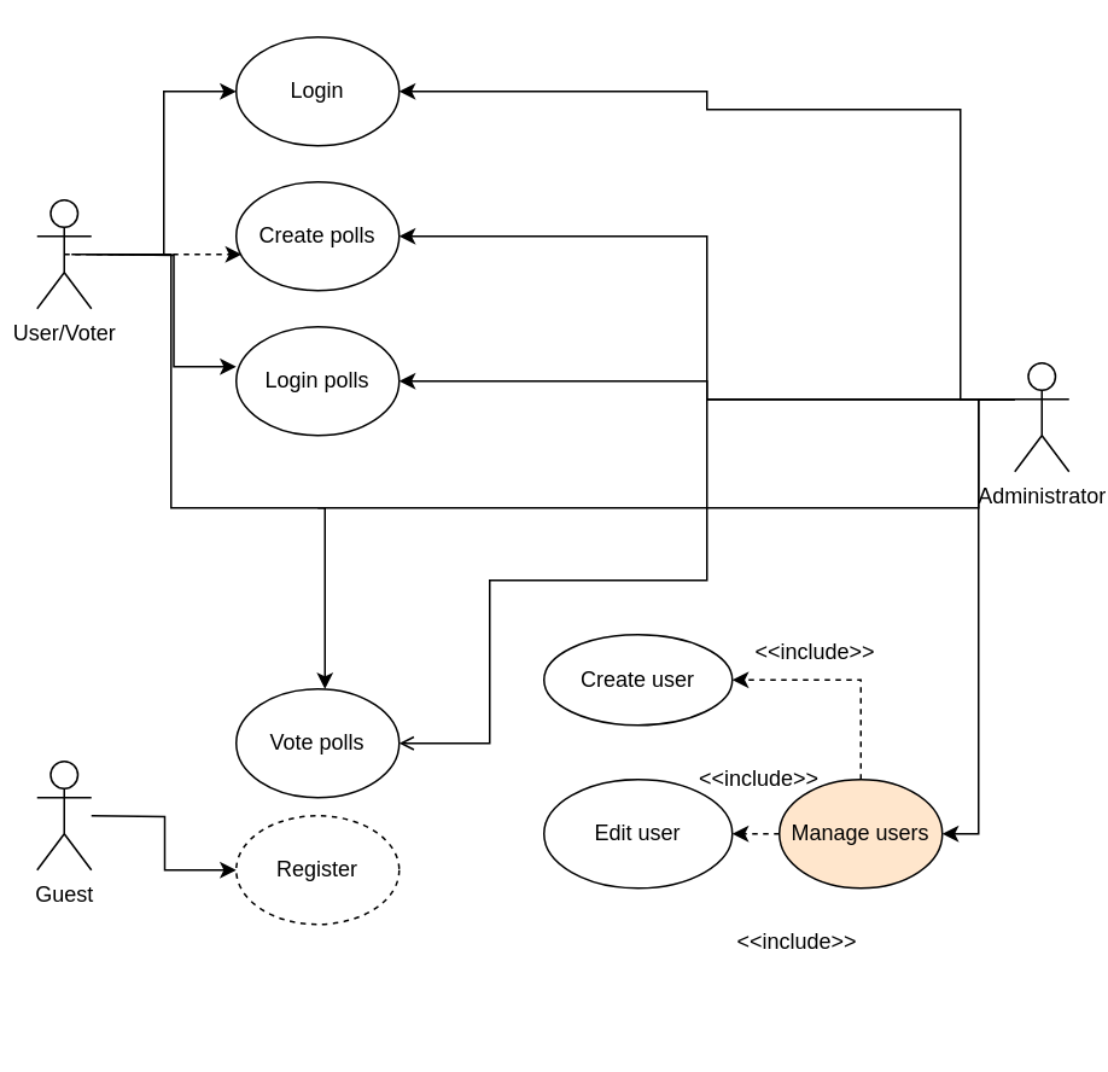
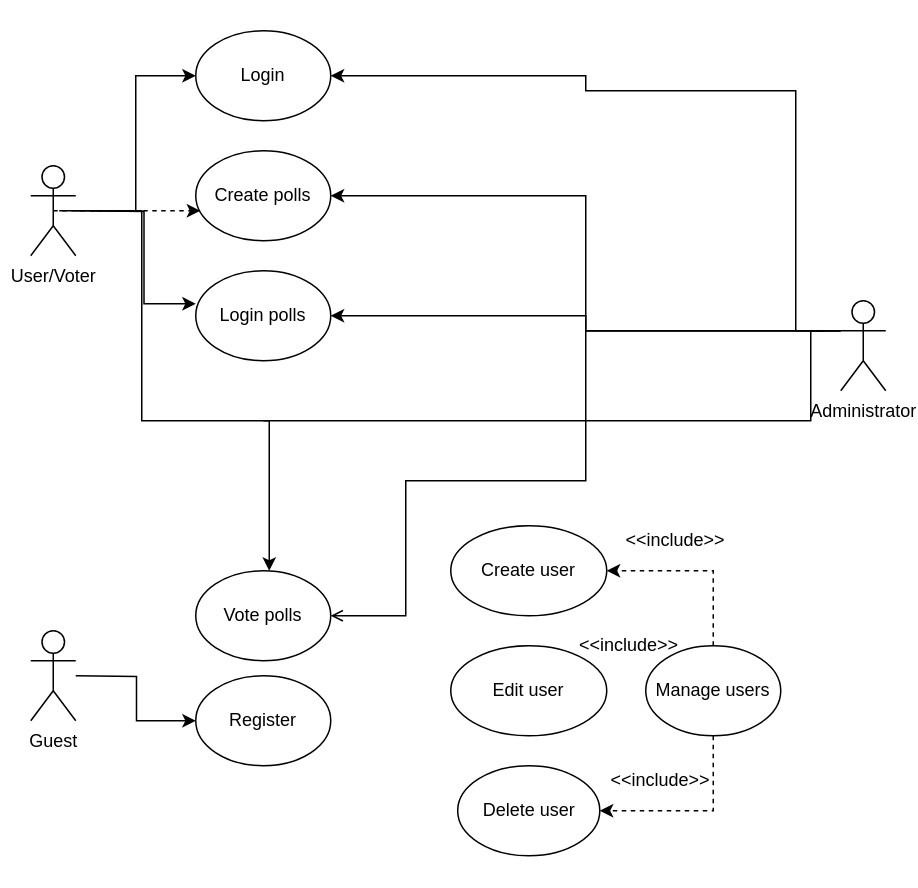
  <mxCell id="0" />
  <mxCell id="1" parent="0" />
  <mxCell id="2" style="edgeStyle=orthogonalEdgeStyle;rounded=0;orthogonalLoop=1;jettySize=auto;html=1;entryX=0;entryY=0.5;entryDx=0;entryDy=0;" parent="1" target="16" edge="1"><mxGeometry relative="1" as="geometry"><mxPoint x="50" y="140" as="sourcePoint" /><Array as="points"><mxPoint x="50" y="140" /><mxPoint x="90" y="140" /><mxPoint x="90" y="50" /></Array></mxGeometry></mxCell>
  <mxCell id="3" style="edgeStyle=orthogonalEdgeStyle;rounded=0;orthogonalLoop=1;jettySize=auto;html=1;exitX=0.5;exitY=0.5;exitDx=0;exitDy=0;exitPerimeter=0;entryX=0.033;entryY=0.667;entryDx=0;entryDy=0;entryPerimeter=0;dashed=1;" parent="1" source="6" target="17" edge="1"><mxGeometry relative="1" as="geometry" /></mxCell>
  <mxCell id="4" style="edgeStyle=orthogonalEdgeStyle;rounded=0;orthogonalLoop=1;jettySize=auto;html=1;entryX=0;entryY=0.367;entryDx=0;entryDy=0;entryPerimeter=0;" parent="1" target="19" edge="1"><mxGeometry relative="1" as="geometry"><mxPoint x="60" y="140" as="sourcePoint" /></mxGeometry></mxCell>
  <mxCell id="5" style="edgeStyle=orthogonalEdgeStyle;rounded=0;orthogonalLoop=1;jettySize=auto;html=1;exitX=0.5;exitY=0.5;exitDx=0;exitDy=0;exitPerimeter=0;entryX=0.5;entryY=0;entryDx=0;entryDy=0;" parent="1" edge="1"><mxGeometry relative="1" as="geometry"><mxPoint x="39" y="140" as="sourcePoint" /><mxPoint x="179" y="380" as="targetPoint" /><Array as="points"><mxPoint x="94" y="140" /><mxPoint x="94" y="280" /><mxPoint x="179" y="280" /></Array></mxGeometry></mxCell>
  <mxCell id="6" value="User/Voter" style="shape=umlActor;verticalLabelPosition=bottom;verticalAlign=top;html=1;outlineConnect=0;" parent="1" vertex="1"><mxGeometry x="20" y="110" width="30" height="60" as="geometry" /></mxCell>
- <mxCell id="7" style="edgeStyle=orthogonalEdgeStyle;rounded=0;orthogonalLoop=1;jettySize=auto;html=1;exitX=0;exitY=0.333;exitDx=0;exitDy=0;exitPerimeter=0;entryX=1;entryY=0.5;entryDx=0;entryDy=0;" parent="1" source="13" target="24" edge="1"><mxGeometry relative="1" as="geometry" /></mxCell>
  <mxCell id="8" style="edgeStyle=orthogonalEdgeStyle;rounded=0;orthogonalLoop=1;jettySize=auto;html=1;entryX=1;entryY=0.5;entryDx=0;entryDy=0;" parent="1" target="16" edge="1"><mxGeometry relative="1" as="geometry"><mxPoint x="550" y="220" as="sourcePoint" /><Array as="points"><mxPoint x="550" y="220" /><mxPoint x="530" y="220" /><mxPoint x="530" y="60" /><mxPoint x="390" y="60" /><mxPoint x="390" y="50" /></Array></mxGeometry></mxCell>
  <mxCell id="9" style="edgeStyle=orthogonalEdgeStyle;rounded=0;orthogonalLoop=1;jettySize=auto;html=1;exitX=0;exitY=0.333;exitDx=0;exitDy=0;exitPerimeter=0;entryX=1;entryY=0.5;entryDx=0;entryDy=0;" parent="1" source="13" target="17" edge="1"><mxGeometry relative="1" as="geometry" /></mxCell>
  <mxCell id="10" style="edgeStyle=orthogonalEdgeStyle;rounded=0;orthogonalLoop=1;jettySize=auto;html=1;exitX=0;exitY=0.333;exitDx=0;exitDy=0;exitPerimeter=0;entryX=1;entryY=0.5;entryDx=0;entryDy=0;" parent="1" source="13" target="19" edge="1"><mxGeometry relative="1" as="geometry" /></mxCell>
  <mxCell id="11" style="edgeStyle=orthogonalEdgeStyle;rounded=0;orthogonalLoop=1;jettySize=auto;html=1;exitX=0;exitY=0.333;exitDx=0;exitDy=0;exitPerimeter=0;endArrow=none;endFill=0;" parent="1" source="13" edge="1"><mxGeometry relative="1" as="geometry"><mxPoint x="175" y="280" as="targetPoint" /><Array as="points"><mxPoint x="540" y="220" /><mxPoint x="540" y="280" /><mxPoint x="185" y="280" /></Array></mxGeometry></mxCell>
  <mxCell id="12" style="edgeStyle=orthogonalEdgeStyle;rounded=0;orthogonalLoop=1;jettySize=auto;html=1;exitX=0;exitY=0.333;exitDx=0;exitDy=0;exitPerimeter=0;entryX=1;entryY=0.5;entryDx=0;entryDy=0;endArrow=open;" parent="1" source="13" target="20" edge="1"><mxGeometry relative="1" as="geometry"><Array as="points"><mxPoint x="390" y="220" /><mxPoint x="390" y="320" /><mxPoint x="270" y="320" /><mxPoint x="270" y="410" /></Array></mxGeometry></mxCell>
  <mxCell id="13" value="Administrator&lt;br&gt;" style="shape=umlActor;verticalLabelPosition=bottom;verticalAlign=top;html=1;outlineConnect=0;" parent="1" vertex="1"><mxGeometry x="560" y="200" width="30" height="60" as="geometry" /></mxCell>
  <mxCell id="14" style="edgeStyle=orthogonalEdgeStyle;rounded=0;orthogonalLoop=1;jettySize=auto;html=1;" parent="1" target="18" edge="1"><mxGeometry relative="1" as="geometry"><mxPoint x="50" y="450" as="sourcePoint" /></mxGeometry></mxCell>
  <mxCell id="15" value="Guest&lt;br&gt;" style="shape=umlActor;verticalLabelPosition=bottom;verticalAlign=top;html=1;outlineConnect=0;" parent="1" vertex="1"><mxGeometry x="20" y="420" width="30" height="60" as="geometry" /></mxCell>
  <mxCell id="16" value="Login" style="ellipse;whiteSpace=wrap;html=1;" parent="1" vertex="1"><mxGeometry x="130" y="20" width="90" height="60" as="geometry" /></mxCell>
  <mxCell id="17" value="Create polls" style="ellipse;whiteSpace=wrap;html=1;" parent="1" vertex="1"><mxGeometry x="130" y="100" width="90" height="60" as="geometry" /></mxCell>
- <mxCell id="18" value="Register" style="ellipse;whiteSpace=wrap;html=1;dashed=1;" parent="1" vertex="1"><mxGeometry x="130" y="450" width="90" height="60" as="geometry" /></mxCell>
+ <mxCell id="18" value="Register" style="ellipse;whiteSpace=wrap;html=1;" parent="1" vertex="1"><mxGeometry x="130" y="450" width="90" height="60" as="geometry" /></mxCell>
  <mxCell id="19" value="Login polls" style="ellipse;whiteSpace=wrap;html=1;" parent="1" vertex="1"><mxGeometry x="130" y="180" width="90" height="60" as="geometry" /></mxCell>
  <mxCell id="20" value="Vote polls" style="ellipse;whiteSpace=wrap;html=1;" parent="1" vertex="1"><mxGeometry x="130" y="380" width="90" height="60" as="geometry" /></mxCell>
  <mxCell id="21" style="edgeStyle=orthogonalEdgeStyle;rounded=0;orthogonalLoop=1;jettySize=auto;html=1;exitX=0.5;exitY=0;exitDx=0;exitDy=0;entryX=1;entryY=0.5;entryDx=0;entryDy=0;dashed=1;" parent="1" source="24" target="26" edge="1"><mxGeometry relative="1" as="geometry" /></mxCell>
- <mxCell id="22" style="edgeStyle=orthogonalEdgeStyle;rounded=0;orthogonalLoop=1;jettySize=auto;html=1;exitX=0;exitY=0.5;exitDx=0;exitDy=0;entryX=1;entryY=0.5;entryDx=0;entryDy=0;dashed=1;" parent="1" source="24" target="27" edge="1"><mxGeometry relative="1" as="geometry" /></mxCell>
- <mxCell id="24" value="Manage users" style="ellipse;whiteSpace=wrap;html=1;fillColor=#ffe6cc;" parent="1" vertex="1"><mxGeometry x="430" y="430" width="90" height="60" as="geometry" /></mxCell>
- <mxCell id="26" value="Create user" style="ellipse;whiteSpace=wrap;html=1;" parent="1" vertex="1"><mxGeometry x="300" y="350" width="104" height="50" as="geometry" /></mxCell>
+ <mxCell id="23" style="edgeStyle=orthogonalEdgeStyle;rounded=0;orthogonalLoop=1;jettySize=auto;html=1;exitX=0.5;exitY=1;exitDx=0;exitDy=0;entryX=1;entryY=0.5;entryDx=0;entryDy=0;dashed=1;" parent="1" source="24" target="25" edge="1"><mxGeometry relative="1" as="geometry" /></mxCell>
+ <mxCell id="24" value="Manage users" style="ellipse;whiteSpace=wrap;html=1;" parent="1" vertex="1"><mxGeometry x="430" y="430" width="90" height="60" as="geometry" /></mxCell>
+ <mxCell id="25" value="Delete user" style="ellipse;whiteSpace=wrap;html=1;" parent="1" vertex="1"><mxGeometry x="304.63" y="510" width="94.75" height="60" as="geometry" /></mxCell>
+ <mxCell id="26" value="Create user" style="ellipse;whiteSpace=wrap;html=1;" parent="1" vertex="1"><mxGeometry x="300" y="350" width="104" height="60" as="geometry" /></mxCell>
  <mxCell id="27" value="Edit user" style="ellipse;whiteSpace=wrap;html=1;" parent="1" vertex="1"><mxGeometry x="300" y="430" width="104" height="60" as="geometry" /></mxCell>
  <mxCell id="28" value="&amp;lt;&amp;lt;include&amp;gt;&amp;gt;" style="text;html=1;strokeColor=none;fillColor=none;align=center;verticalAlign=middle;whiteSpace=wrap;rounded=0;" parent="1" vertex="1"><mxGeometry x="430" y="350" width="40" height="20" as="geometry" /></mxCell>
  <mxCell id="29" value="&amp;lt;&amp;lt;include&amp;gt;&amp;gt;" style="text;html=1;strokeColor=none;fillColor=none;align=center;verticalAlign=middle;whiteSpace=wrap;rounded=0;" parent="1" vertex="1"><mxGeometry x="420" y="510" width="40" height="20" as="geometry" /></mxCell>
  <mxCell id="30" value="&amp;lt;&amp;lt;include&amp;gt;&amp;gt;" style="text;html=1;strokeColor=none;fillColor=none;align=center;verticalAlign=middle;whiteSpace=wrap;rounded=0;" parent="1" vertex="1"><mxGeometry x="399.38" y="420" width="40" height="20" as="geometry" /></mxCell>
